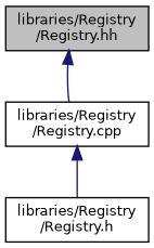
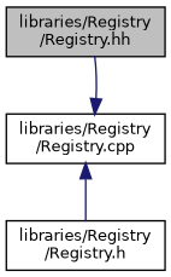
  digraph {
    node [color=black fillcolor=white fontname=Helvetica fontsize=10 shape=record style=filled]
    edge [color=midnightblue dir=back fontname=Helvetica fontsize=10 labelfontname=Helvetica labelfontsize=10 style=solid]
    n1 [fillcolor=grey75 fontcolor=black height=0.2 label="libraries/Registry\l/Registry.hh" width=0.4]
    n2 [height=0.2 label="libraries/Registry\l/Registry.cpp" width=0.4]
    n3 [height=0.2 label="libraries/Registry\l/Registry.h" width=0.4]
-   n1 -> n2
+   n2 -> n1
    n2 -> n3
  }
